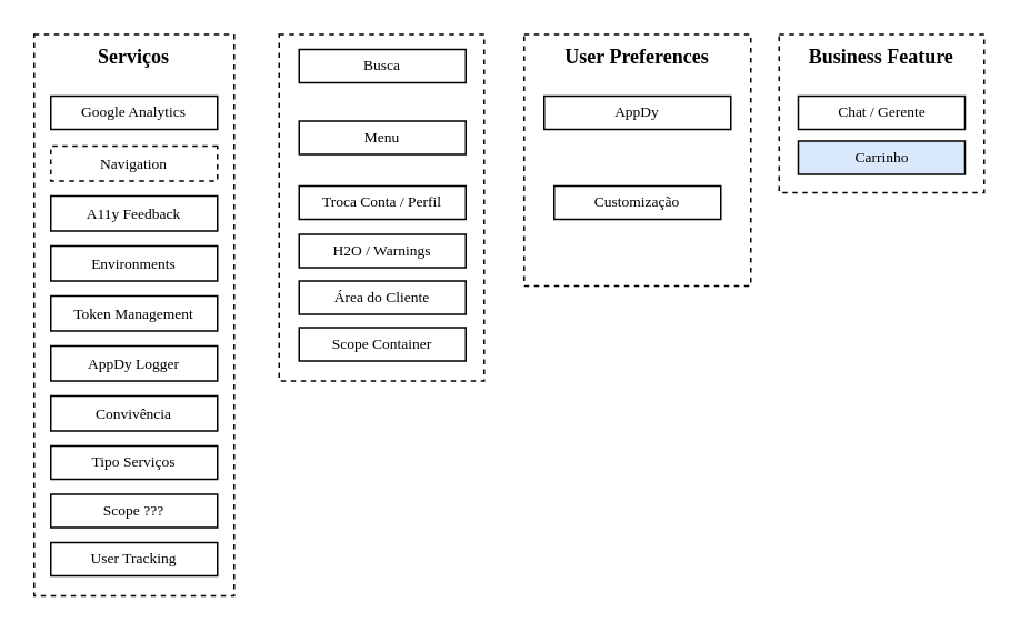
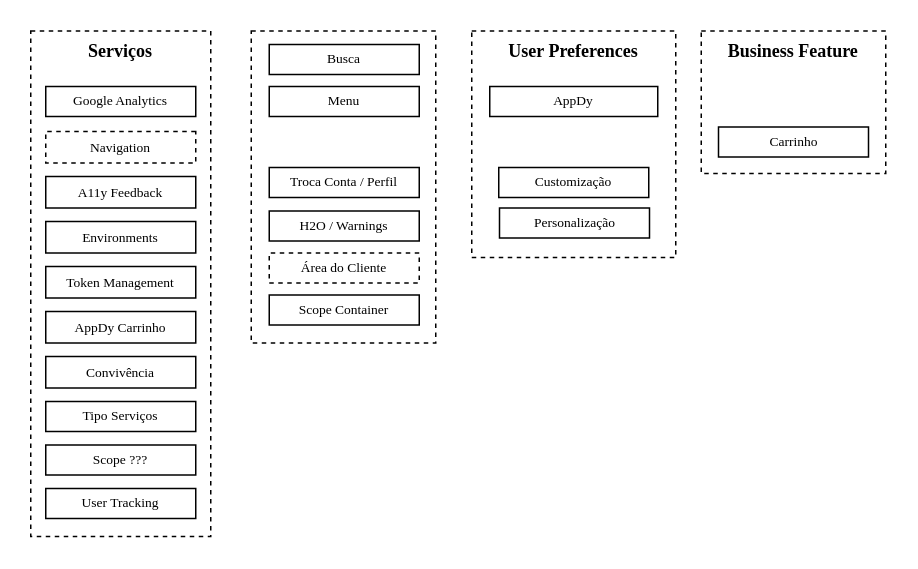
  <mxCell id="0" />
  <mxCell id="1" parent="0" />
  <mxCell id="2" value="&lt;b&gt;&lt;font face=&quot;Tahoma&quot;&gt;Serviços&lt;/font&gt;&lt;/b&gt;" style="rounded=0;whiteSpace=wrap;html=1;verticalAlign=top;strokeWidth=1;dashed=1;strokeColor=default;glass=0;" vertex="1" parent="1"><mxGeometry x="20" y="20" width="120" height="337" as="geometry" /></mxCell>
  <mxCell id="3" value="A11y Feedback" style="rounded=0;whiteSpace=wrap;html=1;fontFamily=Tahoma;fontSize=9;fontStyle=0;horizontal=1;flipH=1;" vertex="1" parent="1"><mxGeometry x="30" y="117" width="100" height="21" as="geometry" /></mxCell>
  <mxCell id="4" value="Google Analytics" style="rounded=0;whiteSpace=wrap;html=1;fontFamily=Tahoma;fontSize=9;fontStyle=0;horizontal=1;flipH=1;" vertex="1" parent="1"><mxGeometry x="30" y="57" width="100" height="20" as="geometry" /></mxCell>
  <mxCell id="5" value="Navigation" style="rounded=0;whiteSpace=wrap;html=1;fontFamily=Tahoma;fontSize=9;fontStyle=0;horizontal=1;flipH=1;dashed=1;" vertex="1" parent="1"><mxGeometry x="30" y="87" width="100" height="21" as="geometry" /></mxCell>
  <mxCell id="6" value="Environments" style="rounded=0;whiteSpace=wrap;html=1;fontFamily=Tahoma;fontSize=9;fontStyle=0;horizontal=1;flipH=1;" vertex="1" parent="1"><mxGeometry x="30" y="147" width="100" height="21" as="geometry" /></mxCell>
  <mxCell id="7" value="Token Management" style="rounded=0;whiteSpace=wrap;html=1;fontFamily=Tahoma;fontSize=9;fontStyle=0;horizontal=1;flipH=1;" vertex="1" parent="1"><mxGeometry x="30" y="177" width="100" height="21" as="geometry" /></mxCell>
  <mxCell id="8" value="&lt;b&gt;&lt;font face=&quot;Tahoma&quot;&gt;Estruturantes&lt;/font&gt;&lt;/b&gt;" style="rounded=0;whiteSpace=wrap;html=1;verticalAlign=top;strokeWidth=1;dashed=1;strokeColor=default;glass=0;" vertex="1" parent="1"><mxGeometry x="167" y="20" width="123" height="208" as="geometry" /></mxCell>
- <mxCell id="9" value="AppDy Logger" style="rounded=0;whiteSpace=wrap;html=1;fontFamily=Tahoma;fontSize=9;fontStyle=0;horizontal=1;flipH=1;" vertex="1" parent="1"><mxGeometry x="30" y="207" width="100" height="21" as="geometry" /></mxCell>
- <mxCell id="10" value="Menu" style="rounded=0;whiteSpace=wrap;html=1;fontFamily=Tahoma;fontSize=9;fontStyle=0;horizontal=1;flipH=1;" vertex="1" parent="1"><mxGeometry x="179" y="72" width="100" height="20" as="geometry" /></mxCell>
+ <mxCell id="9" value="AppDy Carrinho" style="rounded=0;whiteSpace=wrap;html=1;fontFamily=Tahoma;fontSize=9;fontStyle=0;horizontal=1;flipH=1;" vertex="1" parent="1"><mxGeometry x="30" y="207" width="100" height="21" as="geometry" /></mxCell>
+ <mxCell id="10" value="Menu" style="rounded=0;whiteSpace=wrap;html=1;fontFamily=Tahoma;fontSize=9;fontStyle=0;horizontal=1;flipH=1;" vertex="1" parent="1"><mxGeometry x="179" y="57" width="100" height="20" as="geometry" /></mxCell>
  <mxCell id="11" value="Busca" style="rounded=0;whiteSpace=wrap;html=1;fontFamily=Tahoma;fontSize=9;fontStyle=0;horizontal=1;flipH=1;" vertex="1" parent="1"><mxGeometry x="179" y="29" width="100" height="20" as="geometry" /></mxCell>
  <mxCell id="12" value="Troca Conta / Perfil" style="rounded=0;whiteSpace=wrap;html=1;fontFamily=Tahoma;fontSize=9;fontStyle=0;horizontal=1;flipH=1;" vertex="1" parent="1"><mxGeometry x="179" y="111" width="100" height="20" as="geometry" /></mxCell>
  <mxCell id="13" value="Convivência" style="rounded=0;whiteSpace=wrap;html=1;fontFamily=Tahoma;fontSize=9;fontStyle=0;horizontal=1;flipH=1;" vertex="1" parent="1"><mxGeometry x="30" y="237" width="100" height="21" as="geometry" /></mxCell>
  <mxCell id="14" value="H2O / Warnings" style="rounded=0;whiteSpace=wrap;html=1;fontFamily=Tahoma;fontSize=9;fontStyle=0;horizontal=1;flipH=1;" vertex="1" parent="1"><mxGeometry x="179" y="140" width="100" height="20" as="geometry" /></mxCell>
- <mxCell id="15" value="Área do Cliente" style="rounded=0;whiteSpace=wrap;html=1;fontFamily=Tahoma;fontSize=9;fontStyle=0;horizontal=1;flipH=1;" vertex="1" parent="1"><mxGeometry x="179" y="168" width="100" height="20" as="geometry" /></mxCell>
+ <mxCell id="15" value="Área do Cliente" style="rounded=0;whiteSpace=wrap;html=1;fontFamily=Tahoma;fontSize=9;fontStyle=0;horizontal=1;flipH=1;dashed=1;" vertex="1" parent="1"><mxGeometry x="179" y="168" width="100" height="20" as="geometry" /></mxCell>
  <mxCell id="16" value="Tipo Serviços" style="rounded=0;whiteSpace=wrap;html=1;fontFamily=Tahoma;fontSize=9;fontStyle=0;horizontal=1;flipH=1;" vertex="1" parent="1"><mxGeometry x="30" y="267" width="100" height="20" as="geometry" /></mxCell>
  <mxCell id="17" value="Scope Container" style="rounded=0;whiteSpace=wrap;html=1;fontFamily=Tahoma;fontSize=9;fontStyle=0;horizontal=1;flipH=1;" vertex="1" parent="1"><mxGeometry x="179" y="196" width="100" height="20" as="geometry" /></mxCell>
  <mxCell id="18" value="Scope ???" style="rounded=0;whiteSpace=wrap;html=1;fontFamily=Tahoma;fontSize=9;fontStyle=0;horizontal=1;flipH=1;" vertex="1" parent="1"><mxGeometry x="30" y="296" width="100" height="20" as="geometry" /></mxCell>
  <mxCell id="19" value="&lt;font face=&quot;Tahoma&quot;&gt;&lt;b&gt;User Preferences&lt;/b&gt;&lt;/font&gt;" style="rounded=0;whiteSpace=wrap;html=1;verticalAlign=top;strokeWidth=1;dashed=1;strokeColor=default;glass=0;" vertex="1" parent="1"><mxGeometry x="314" y="20" width="136" height="151" as="geometry" /></mxCell>
  <mxCell id="20" value="AppDy" style="rounded=0;whiteSpace=wrap;html=1;fontFamily=Tahoma;fontSize=9;fontStyle=0;horizontal=1;flipH=1;" vertex="1" parent="1"><mxGeometry x="326" y="57" width="112" height="20" as="geometry" /></mxCell>
  <mxCell id="21" value="Customização" style="rounded=0;whiteSpace=wrap;html=1;fontFamily=Tahoma;fontSize=9;fontStyle=0;horizontal=1;flipH=1;" vertex="1" parent="1"><mxGeometry x="332" y="111" width="100" height="20" as="geometry" /></mxCell>
+ <mxCell id="22" value="Personalização" style="rounded=0;whiteSpace=wrap;html=1;fontFamily=Tahoma;fontSize=9;fontStyle=0;horizontal=1;flipH=1;" vertex="1" parent="1"><mxGeometry x="332.5" y="138" width="100" height="20" as="geometry" /></mxCell>
  <mxCell id="23" value="&lt;b&gt;&lt;font face=&quot;Tahoma&quot;&gt;Business Feature&lt;/font&gt;&lt;/b&gt;" style="rounded=0;whiteSpace=wrap;html=1;verticalAlign=top;strokeWidth=1;dashed=1;strokeColor=default;glass=0;" vertex="1" parent="1"><mxGeometry x="467" y="20" width="123" height="95" as="geometry" /></mxCell>
- <mxCell id="24" value="Chat / Gerente" style="rounded=0;whiteSpace=wrap;html=1;fontFamily=Tahoma;fontSize=9;fontStyle=0;horizontal=1;flipH=1;" vertex="1" parent="1"><mxGeometry x="478.5" y="57" width="100" height="20" as="geometry" /></mxCell>
- <mxCell id="25" value="Carrinho" style="rounded=0;whiteSpace=wrap;html=1;fontFamily=Tahoma;fontSize=9;fontStyle=0;horizontal=1;flipH=1;fillColor=#dae8fc;" vertex="1" parent="1"><mxGeometry x="478.5" y="84" width="100" height="20" as="geometry" /></mxCell>
+ <mxCell id="25" value="Carrinho" style="rounded=0;whiteSpace=wrap;html=1;fontFamily=Tahoma;fontSize=9;fontStyle=0;horizontal=1;flipH=1;" vertex="1" parent="1"><mxGeometry x="478.5" y="84" width="100" height="20" as="geometry" /></mxCell>
  <mxCell id="26" value="User Tracking" style="rounded=0;whiteSpace=wrap;html=1;fontFamily=Tahoma;fontSize=9;fontStyle=0;horizontal=1;flipH=1;" vertex="1" parent="1"><mxGeometry x="30" y="325" width="100" height="20" as="geometry" /></mxCell>
